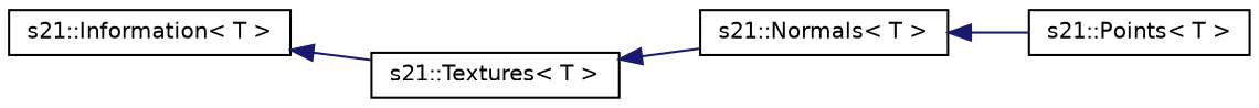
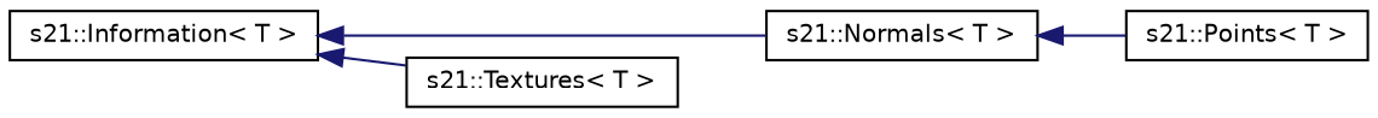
  digraph {
    rankdir=LR
    node [color=black fillcolor=white fontname=Helvetica fontsize=10 shape=record style=filled]
    edge [color=midnightblue dir=back fontname=Helvetica fontsize=10 labelfontname=Helvetica labelfontsize=10 style=solid]
    n1 [height=0.2 label="s21::Information\< T \>" width=0.4]
    n2 [height=0.2 label="s21::Normals\< T \>" width=0.4]
    n3 [height=0.2 label="s21::Textures\< T \>" width=0.4]
    n4 [height=0.2 label="s21::Points\< T \>" width=0.4]
-   n3 -> n2
+   n1 -> n2
    n1 -> n3
    n2 -> n4
  }
